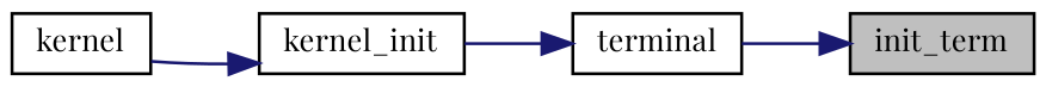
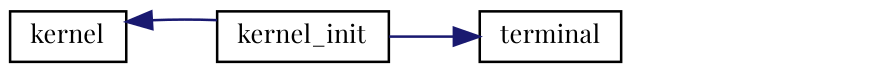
  digraph {
    fontname="Playfair Display"
    rankdir=RL
    node [color=black fillcolor=white fontname="Playfair Display" fontsize=10 shape=record style=filled]
    edge [color=midnightblue dir=back fontname="Playfair Display" fontsize=10 labelfontname=Helvetica labelfontsize=10 style=solid]
-   n1 [fillcolor=grey75 fontcolor=black height=0.2 label=init_term width=0.4]
    n2 [height=0.2 label=terminal width=0.4]
    n3 [height=0.2 label=kernel_init width=0.4]
    n4 [height=0.2 label=kernel width=0.4]
-   n1 -> n2
    n2 -> n3
-   n3 -> n4
+   n4 -> n3
  }
